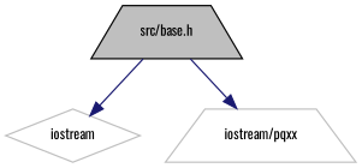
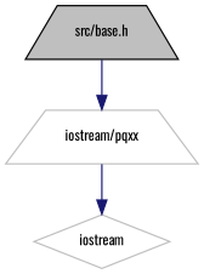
  digraph {
    fontname=Oswald
    node [color=grey75 fillcolor=white fontname=Oswald fontsize=10 shape=trapezium style=filled]
    edge [color=midnightblue fontname=Oswald fontsize=10 labelfontname=Helvetica labelfontsize=10 style=solid]
    n1 [color=black fillcolor=grey75 fontcolor=black height=0.2 label="src/base.h" width=0.4]
    n2 [height=0.2 label=iostream shape=diamond width=0.4]
    n3 [height=0.2 label="iostream/pqxx" width=0.4]
-   n1 -> n2
+   n3 -> n2
    n1 -> n3
  }
